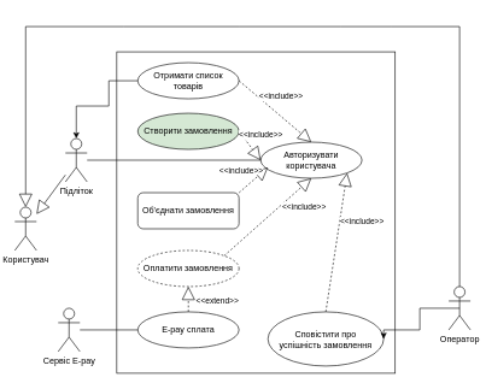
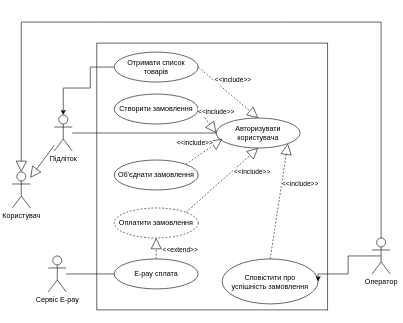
  <mxCell id="0" />
  <mxCell id="1" parent="0" />
  <mxCell id="2" style="edgeStyle=orthogonalEdgeStyle;rounded=0;orthogonalLoop=1;jettySize=auto;html=1;exitX=0.5;exitY=1;exitDx=0;exitDy=0;entryX=0.5;entryY=0;entryDx=0;entryDy=0;" parent="1" edge="1"><mxGeometry relative="1" as="geometry"><mxPoint x="410" y="385" as="sourcePoint" /></mxGeometry></mxCell>
  <mxCell id="3" value="Підліток" style="shape=umlActor;verticalLabelPosition=bottom;verticalAlign=top;html=1;outlineConnect=0;" parent="1" vertex="1"><mxGeometry x="90" y="175" width="30" height="60" as="geometry" /></mxCell>
  <mxCell id="4" value="" style="rounded=0;whiteSpace=wrap;html=1;" parent="1" vertex="1"><mxGeometry x="161" y="55" width="385" height="445" as="geometry" /></mxCell>
  <mxCell id="5" style="edgeStyle=orthogonalEdgeStyle;rounded=0;orthogonalLoop=1;jettySize=auto;html=1;exitX=0;exitY=0.5;exitDx=0;exitDy=0;entryX=0.5;entryY=0;entryDx=0;entryDy=0;entryPerimeter=0;" parent="1" source="6" target="3" edge="1"><mxGeometry relative="1" as="geometry"><Array as="points"><mxPoint x="150" y="95" /><mxPoint x="150" y="130" /><mxPoint x="105" y="130" /></Array></mxGeometry></mxCell>
  <mxCell id="6" value="Отримати список&lt;br&gt;товарів" style="ellipse;whiteSpace=wrap;html=1;" parent="1" vertex="1"><mxGeometry x="190" y="70" width="140" height="50" as="geometry" /></mxCell>
- <mxCell id="7" value="Створити замовлення" style="ellipse;whiteSpace=wrap;html=1;fillColor=#d5e8d4;" parent="1" vertex="1"><mxGeometry x="190" y="140" width="140" height="50" as="geometry" /></mxCell>
- <mxCell id="8" value="Об'єднати замовлення" style="whiteSpace=wrap;html=1;rounded=1;" parent="1" vertex="1"><mxGeometry x="190" y="250" width="140" height="50" as="geometry" /></mxCell>
+ <mxCell id="7" value="Створити замовлення" style="ellipse;whiteSpace=wrap;html=1;" parent="1" vertex="1"><mxGeometry x="190" y="140" width="140" height="50" as="geometry" /></mxCell>
+ <mxCell id="8" value="Об'єднати замовлення" style="ellipse;whiteSpace=wrap;html=1;" parent="1" vertex="1"><mxGeometry x="190" y="250" width="140" height="50" as="geometry" /></mxCell>
  <mxCell id="9" value="Оплатити замовлення" style="ellipse;whiteSpace=wrap;html=1;dashed=1;" parent="1" vertex="1"><mxGeometry x="190" y="330" width="140" height="50" as="geometry" /></mxCell>
  <mxCell id="10" value="Сповістити про&lt;br&gt;успішність замовлення" style="ellipse;whiteSpace=wrap;html=1;" parent="1" vertex="1"><mxGeometry x="370" y="415" width="160" height="75" as="geometry" /></mxCell>
  <mxCell id="11" value="Сервіс E-pay&lt;br&gt;&amp;nbsp;" style="shape=umlActor;verticalLabelPosition=bottom;verticalAlign=top;html=1;outlineConnect=0;" parent="1" vertex="1"><mxGeometry x="80" y="410" width="30" height="60" as="geometry" /></mxCell>
  <mxCell id="12" style="edgeStyle=orthogonalEdgeStyle;rounded=0;orthogonalLoop=1;jettySize=auto;html=1;exitX=0.5;exitY=0.5;exitDx=0;exitDy=0;exitPerimeter=0;entryX=1;entryY=0.5;entryDx=0;entryDy=0;" parent="1" source="13" target="10" edge="1"><mxGeometry relative="1" as="geometry"><Array as="points"><mxPoint x="580" y="410" /><mxPoint x="580" y="440" /></Array></mxGeometry></mxCell>
  <mxCell id="13" value="Оператор" style="shape=umlActor;verticalLabelPosition=bottom;verticalAlign=top;html=1;outlineConnect=0;" parent="1" vertex="1"><mxGeometry x="620" y="380" width="30" height="60" as="geometry" /></mxCell>
  <mxCell id="14" value="Авторизувати&lt;br&gt;користувача" style="ellipse;whiteSpace=wrap;html=1;" parent="1" vertex="1"><mxGeometry x="360" y="180" width="140" height="50" as="geometry" /></mxCell>
  <mxCell id="15" value="E-pay сплата" style="ellipse;whiteSpace=wrap;html=1;" parent="1" vertex="1"><mxGeometry x="190" y="415" width="140" height="50" as="geometry" /></mxCell>
  <mxCell id="16" value="&amp;lt;&amp;lt;extend&amp;gt;&amp;gt;" style="endArrow=block;endSize=16;endFill=0;html=1;rounded=0;exitX=0.5;exitY=0;exitDx=0;exitDy=0;entryX=0.5;entryY=1;entryDx=0;entryDy=0;dashed=1;" parent="1" source="15" target="9" edge="1"><mxGeometry x="-0.143" y="-40" width="160" relative="1" as="geometry"><mxPoint x="270" y="270" as="sourcePoint" /><mxPoint x="430" y="270" as="targetPoint" /><mxPoint as="offset" /></mxGeometry></mxCell>
  <mxCell id="17" value="" style="endArrow=none;html=1;rounded=0;entryX=0;entryY=0.5;entryDx=0;entryDy=0;" parent="1" source="11" target="15" edge="1"><mxGeometry width="50" height="50" relative="1" as="geometry"><mxPoint x="330" y="300" as="sourcePoint" /><mxPoint x="130" y="410" as="targetPoint" /></mxGeometry></mxCell>
  <mxCell id="18" value="&amp;lt;&amp;lt;include&amp;gt;&amp;gt;" style="endArrow=block;endSize=16;endFill=0;html=1;rounded=0;exitX=1;exitY=0.5;exitDx=0;exitDy=0;entryX=0;entryY=0.5;entryDx=0;entryDy=0;dashed=1;" parent="1" source="7" target="14" edge="1"><mxGeometry x="-0.12" y="21" width="160" relative="1" as="geometry"><mxPoint x="390" y="340" as="sourcePoint" /><mxPoint x="340" y="365" as="targetPoint" /><mxPoint as="offset" /></mxGeometry></mxCell>
  <mxCell id="19" value="&amp;lt;&amp;lt;include&amp;gt;&amp;gt;" style="endArrow=block;endSize=16;endFill=0;html=1;rounded=0;exitX=1;exitY=0.5;exitDx=0;exitDy=0;entryX=0.5;entryY=0;entryDx=0;entryDy=0;dashed=1;" parent="1" source="6" target="14" edge="1"><mxGeometry x="-0.12" y="21" width="160" relative="1" as="geometry"><mxPoint x="340" y="175" as="sourcePoint" /><mxPoint x="370" y="215" as="targetPoint" /><mxPoint as="offset" /></mxGeometry></mxCell>
  <mxCell id="20" value="" style="endArrow=none;html=1;rounded=0;entryX=0;entryY=0.5;entryDx=0;entryDy=0;" parent="1" source="3" target="14" edge="1"><mxGeometry width="50" height="50" relative="1" as="geometry"><mxPoint x="330" y="340" as="sourcePoint" /><mxPoint x="380" y="290" as="targetPoint" /></mxGeometry></mxCell>
  <mxCell id="21" value="&amp;lt;&amp;lt;include&amp;gt;&amp;gt;" style="endArrow=block;endSize=16;endFill=0;html=1;rounded=0;exitX=1;exitY=0;exitDx=0;exitDy=0;entryX=0;entryY=0.5;entryDx=0;entryDy=0;dashed=1;" parent="1" source="8" edge="1"><mxGeometry x="-0.12" y="21" width="160" relative="1" as="geometry"><mxPoint x="340" y="175" as="sourcePoint" /><mxPoint x="370" y="215" as="targetPoint" /><mxPoint as="offset" /></mxGeometry></mxCell>
  <mxCell id="22" value="&amp;lt;&amp;lt;include&amp;gt;&amp;gt;" style="endArrow=block;endSize=16;endFill=0;html=1;rounded=0;exitX=1;exitY=0;exitDx=0;exitDy=0;entryX=0.5;entryY=1;entryDx=0;entryDy=0;dashed=1;" parent="1" source="9" target="14" edge="1"><mxGeometry x="0.578" y="-23" width="160" relative="1" as="geometry"><mxPoint x="319" y="267" as="sourcePoint" /><mxPoint x="380" y="225" as="targetPoint" /><mxPoint as="offset" /></mxGeometry></mxCell>
  <mxCell id="23" value="&amp;lt;&amp;lt;include&amp;gt;&amp;gt;" style="endArrow=block;endSize=16;endFill=0;html=1;rounded=0;exitX=0.5;exitY=0;exitDx=0;exitDy=0;entryX=1;entryY=1;entryDx=0;entryDy=0;dashed=1;" parent="1" source="10" target="14" edge="1"><mxGeometry x="0.348" y="-30" width="160" relative="1" as="geometry"><mxPoint x="319" y="347" as="sourcePoint" /><mxPoint x="440" y="240" as="targetPoint" /><mxPoint as="offset" /></mxGeometry></mxCell>
  <mxCell id="24" value="&lt;br&gt;" style="endArrow=block;endSize=16;endFill=0;html=1;rounded=0;entryX=0.5;entryY=0;entryDx=0;entryDy=0;entryPerimeter=0;" parent="1" source="13" target="25" edge="1"><mxGeometry x="0.348" y="-30" width="160" relative="1" as="geometry"><mxPoint x="460" y="425" as="sourcePoint" /><mxPoint x="489" y="233" as="targetPoint" /><mxPoint as="offset" /><Array as="points"><mxPoint x="635" y="20" /><mxPoint x="540" y="20" /><mxPoint x="470" y="20" /><mxPoint x="330" y="20" /><mxPoint x="170" y="20" /><mxPoint x="35" y="20" /><mxPoint x="35" y="120" /><mxPoint x="35" y="210" /></Array></mxGeometry></mxCell>
  <mxCell id="25" value="Користувач" style="shape=umlActor;verticalLabelPosition=bottom;verticalAlign=top;html=1;outlineConnect=0;" vertex="1" parent="1"><mxGeometry x="20" y="270" width="30" height="60" as="geometry" /></mxCell>
  <mxCell id="26" value="&lt;br&gt;" style="endArrow=block;endSize=16;endFill=0;html=1;rounded=0;" edge="1" parent="1" source="3" target="25"><mxGeometry x="-0.12" y="21" width="160" relative="1" as="geometry"><mxPoint x="340" y="175" as="sourcePoint" /><mxPoint x="370" y="215" as="targetPoint" /><mxPoint as="offset" /></mxGeometry></mxCell>
